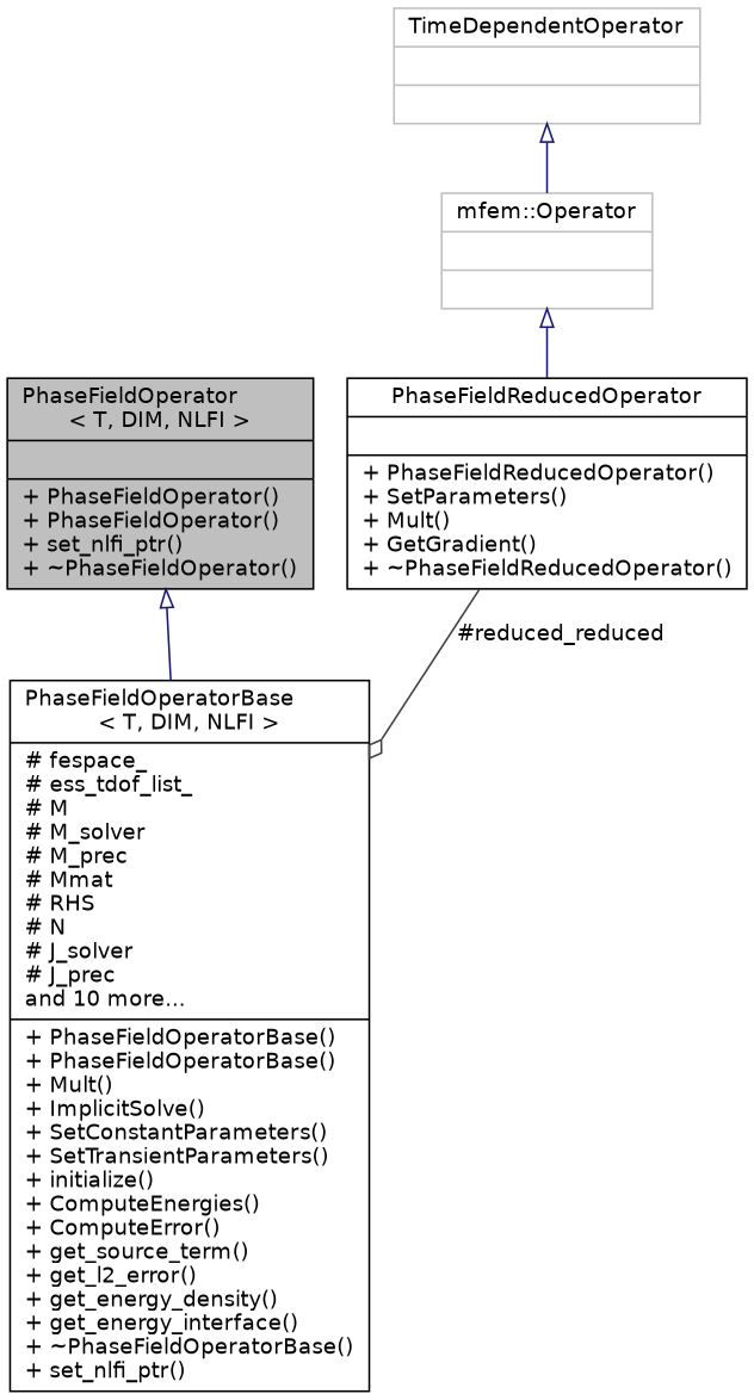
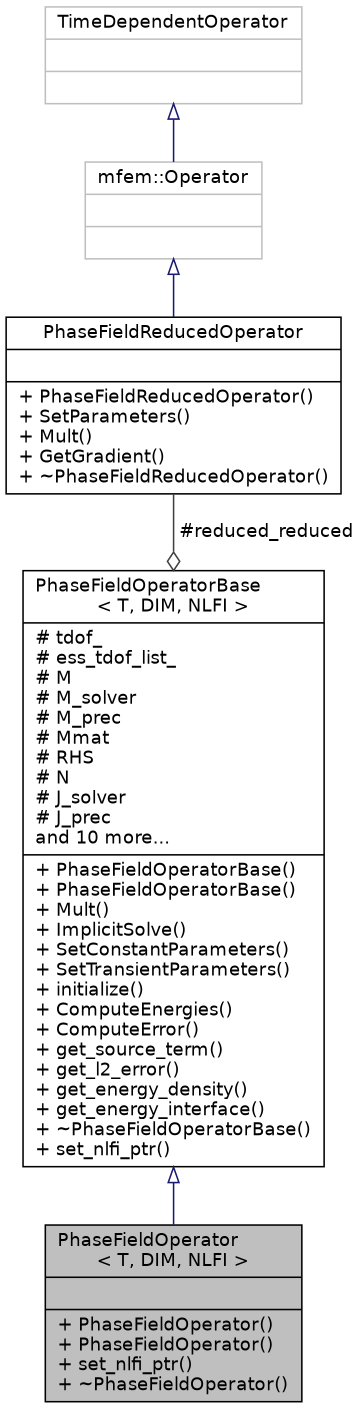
  digraph {
    node [color=black fontname=Helvetica fontsize=12 shape=record]
    edge [arrowtail=onormal color=midnightblue dir=back fontname=Helvetica fontsize=12 labelfontname=Helvetica labelfontsize=12 style=solid]
    n1 [fillcolor=grey75 fontcolor=black height=0.2 label="{PhaseFieldOperator\l\< T, DIM, NLFI \>\n||+ PhaseFieldOperator()\l+ PhaseFieldOperator()\l+ set_nlfi_ptr()\l+ ~PhaseFieldOperator()\l}" style=filled width=0.4]
-   n2 [height=0.2 label="{PhaseFieldOperatorBase\l\< T, DIM, NLFI \>\n|# fespace_\l# ess_tdof_list_\l# M\l# M_solver\l# M_prec\l# Mmat\l# RHS\l# N\l# J_solver\l# J_prec\land 10 more...\l|+ PhaseFieldOperatorBase()\l+ PhaseFieldOperatorBase()\l+ Mult()\l+ ImplicitSolve()\l+ SetConstantParameters()\l+ SetTransientParameters()\l+ initialize()\l+ ComputeEnergies()\l+ ComputeError()\l+ get_source_term()\l+ get_l2_error()\l+ get_energy_density()\l+ get_energy_interface()\l+ ~PhaseFieldOperatorBase()\l+ set_nlfi_ptr()\l}" width=0.4]
+   n2 [height=0.2 label="{PhaseFieldOperatorBase\l\< T, DIM, NLFI \>\n|# tdof_\l# ess_tdof_list_\l# M\l# M_solver\l# M_prec\l# Mmat\l# RHS\l# N\l# J_solver\l# J_prec\land 10 more...\l|+ PhaseFieldOperatorBase()\l+ PhaseFieldOperatorBase()\l+ Mult()\l+ ImplicitSolve()\l+ SetConstantParameters()\l+ SetTransientParameters()\l+ initialize()\l+ ComputeEnergies()\l+ ComputeError()\l+ get_source_term()\l+ get_l2_error()\l+ get_energy_density()\l+ get_energy_interface()\l+ ~PhaseFieldOperatorBase()\l+ set_nlfi_ptr()\l}" width=0.4]
    n3 [color=grey75 height=0.2 label="{TimeDependentOperator\n||}" width=0.4]
    n4 [color=grey75 height=0.2 label="{mfem::Operator\n||}" width=0.4]
    n5 [height=0.2 label="{PhaseFieldReducedOperator\n||+ PhaseFieldReducedOperator()\l+ SetParameters()\l+ Mult()\l+ GetGradient()\l+ ~PhaseFieldReducedOperator()\l}" width=0.4]
-   n1 -> n2
+   n2 -> n1
    n3 -> n4
    n4 -> n5
    n5 -> n2 [arrowhead=odiamond color=grey25 label=" #reduced_reduced" arrowtail="" dir=""]
  }
